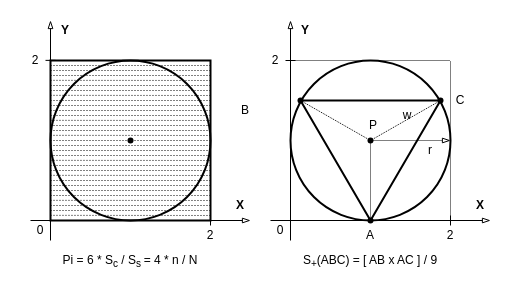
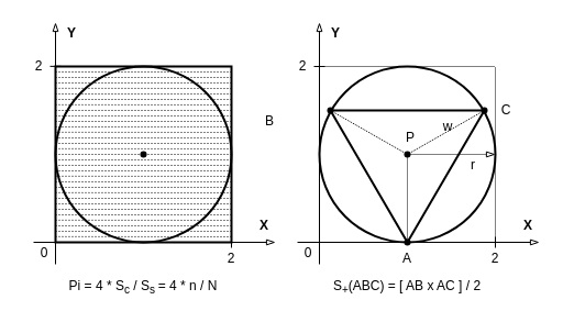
  <mxCell id="0" />
  <mxCell id="1" parent="0" />
  <mxCell id="2" value="" style="triangle;whiteSpace=wrap;html=1;fillColor=none;direction=south;strokeWidth=2;fontFamily=Helvetica;" parent="1" vertex="1"><mxGeometry x="300" y="100" width="140" height="120" as="geometry" /></mxCell>
  <mxCell id="3" value="" style="ellipse;whiteSpace=wrap;html=1;aspect=fixed;fillColor=none;strokeWidth=2;fontFamily=Helvetica;" parent="1" vertex="1"><mxGeometry x="290" y="60" width="160" height="160" as="geometry" /></mxCell>
  <mxCell id="4" value="" style="whiteSpace=wrap;html=1;aspect=fixed;fillColor=none;strokeWidth=2;fontFamily=Helvetica;" parent="1" vertex="1"><mxGeometry x="50" y="60" width="160" height="160" as="geometry" /></mxCell>
  <mxCell id="5" value="" style="endArrow=blockThin;html=1;rounded=0;endFill=0;strokeWidth=1;fontFamily=Helvetica;" parent="1" edge="1"><mxGeometry width="50" height="50" relative="1" as="geometry"><mxPoint x="50" y="240" as="sourcePoint" /><mxPoint x="50" y="20" as="targetPoint" /></mxGeometry></mxCell>
  <mxCell id="6" value="" style="endArrow=blockThin;html=1;rounded=0;endFill=0;strokeWidth=1;fontFamily=Helvetica;" parent="1" edge="1"><mxGeometry width="50" height="50" relative="1" as="geometry"><mxPoint x="30" y="220" as="sourcePoint" /><mxPoint x="250" y="220" as="targetPoint" /></mxGeometry></mxCell>
  <mxCell id="7" value="" style="ellipse;whiteSpace=wrap;html=1;aspect=fixed;fillColor=none;strokeWidth=2;fontFamily=Helvetica;" parent="1" vertex="1"><mxGeometry x="50" y="60" width="160" height="160" as="geometry" /></mxCell>
  <mxCell id="8" value="" style="endArrow=none;dashed=1;html=1;dashPattern=1 2;strokeWidth=1;rounded=0;fontFamily=Helvetica;" parent="1" edge="1"><mxGeometry width="50" height="50" relative="1" as="geometry"><mxPoint x="50" y="210" as="sourcePoint" /><mxPoint x="210" y="210" as="targetPoint" /></mxGeometry></mxCell>
  <mxCell id="9" value="" style="endArrow=none;dashed=1;html=1;dashPattern=1 2;strokeWidth=1;rounded=0;fontFamily=Helvetica;" parent="1" edge="1"><mxGeometry width="50" height="50" relative="1" as="geometry"><mxPoint x="50" y="214.84" as="sourcePoint" /><mxPoint x="210" y="215" as="targetPoint" /></mxGeometry></mxCell>
  <mxCell id="10" value="&lt;b&gt;X&lt;/b&gt;" style="text;html=1;align=center;verticalAlign=middle;whiteSpace=wrap;rounded=0;fontFamily=Helvetica;" parent="1" vertex="1"><mxGeometry x="230" y="190" width="20" height="30" as="geometry" /></mxCell>
  <mxCell id="11" value="&lt;font&gt;&lt;b&gt;Y&lt;/b&gt;&lt;/font&gt;" style="text;html=1;align=center;verticalAlign=middle;whiteSpace=wrap;rounded=0;fontFamily=Helvetica;" parent="1" vertex="1"><mxGeometry x="50" y="20" width="30" height="20" as="geometry" /></mxCell>
- <mxCell id="12" value="Pi = 6 * S&lt;sub style=&quot;&quot;&gt;c&lt;/sub&gt;&amp;nbsp;/ S&lt;sub style=&quot;&quot;&gt;s&amp;nbsp;&lt;/sub&gt;= 4 * n / N" style="text;html=1;align=center;verticalAlign=middle;whiteSpace=wrap;rounded=0;fontFamily=Helvetica;" parent="1" vertex="1"><mxGeometry x="30" y="251" width="200" height="20" as="geometry" /></mxCell>
+ <mxCell id="12" value="Pi = 4 * S&lt;sub style=&quot;&quot;&gt;c&lt;/sub&gt;&amp;nbsp;/ S&lt;sub style=&quot;&quot;&gt;s&amp;nbsp;&lt;/sub&gt;= 4 * n / N" style="text;html=1;align=center;verticalAlign=middle;whiteSpace=wrap;rounded=0;fontFamily=Helvetica;" parent="1" vertex="1"><mxGeometry x="30" y="251" width="200" height="20" as="geometry" /></mxCell>
  <mxCell id="13" value="" style="endArrow=blockThin;html=1;rounded=0;endFill=0;strokeWidth=1;exitX=1;exitY=1;exitDx=0;exitDy=0;fontFamily=Helvetica;" parent="1" source="20" edge="1"><mxGeometry width="50" height="50" relative="1" as="geometry"><mxPoint x="290" y="220" as="sourcePoint" /><mxPoint x="290" y="20" as="targetPoint" /></mxGeometry></mxCell>
  <mxCell id="14" value="&lt;font&gt;&lt;b&gt;Y&lt;/b&gt;&lt;/font&gt;" style="text;html=1;align=center;verticalAlign=middle;whiteSpace=wrap;rounded=0;fontFamily=Helvetica;" parent="1" vertex="1"><mxGeometry x="290" y="20" width="30" height="20" as="geometry" /></mxCell>
  <mxCell id="15" value="" style="endArrow=blockThin;html=1;rounded=0;endFill=0;strokeWidth=1;exitX=0;exitY=0;exitDx=0;exitDy=0;fontFamily=Helvetica;" parent="1" source="20" edge="1"><mxGeometry width="50" height="50" relative="1" as="geometry"><mxPoint x="290" y="220" as="sourcePoint" /><mxPoint x="490" y="220" as="targetPoint" /></mxGeometry></mxCell>
  <mxCell id="16" value="&lt;font&gt;&lt;b&gt;X&lt;/b&gt;&lt;/font&gt;" style="text;html=1;align=center;verticalAlign=middle;whiteSpace=wrap;rounded=0;fontFamily=Helvetica;" parent="1" vertex="1"><mxGeometry x="470" y="190" width="20" height="30" as="geometry" /></mxCell>
  <mxCell id="17" value="&lt;font&gt;P&lt;/font&gt;" style="text;html=1;align=center;verticalAlign=middle;whiteSpace=wrap;rounded=0;fontFamily=Helvetica;" parent="1" vertex="1"><mxGeometry x="363" y="110" width="20" height="30" as="geometry" /></mxCell>
  <mxCell id="18" value="&lt;font&gt;2&lt;/font&gt;" style="text;html=1;align=center;verticalAlign=middle;whiteSpace=wrap;rounded=0;fontFamily=Helvetica;" parent="1" vertex="1"><mxGeometry x="440" y="220" width="20" height="30" as="geometry" /></mxCell>
  <mxCell id="19" value="&lt;font&gt;2&lt;/font&gt;" style="text;html=1;align=center;verticalAlign=middle;whiteSpace=wrap;rounded=0;fontFamily=Helvetica;" parent="1" vertex="1"><mxGeometry x="260" y="50" width="30" height="20" as="geometry" /></mxCell>
  <mxCell id="20" value="&lt;font&gt;0&lt;/font&gt;" style="text;html=1;align=center;verticalAlign=middle;whiteSpace=wrap;rounded=0;fontFamily=Helvetica;" parent="1" vertex="1"><mxGeometry x="270" y="220" width="20" height="20" as="geometry" /></mxCell>
  <mxCell id="21" value="&lt;font&gt;0&lt;/font&gt;" style="text;html=1;align=center;verticalAlign=middle;whiteSpace=wrap;rounded=0;fontFamily=Helvetica;" parent="1" vertex="1"><mxGeometry x="30" y="220" width="20" height="20" as="geometry" /></mxCell>
  <mxCell id="22" value="&lt;font&gt;2&lt;/font&gt;" style="text;html=1;align=center;verticalAlign=middle;whiteSpace=wrap;rounded=0;fontFamily=Helvetica;" parent="1" vertex="1"><mxGeometry x="200" y="220" width="20" height="30" as="geometry" /></mxCell>
  <mxCell id="23" value="2" style="text;html=1;align=center;verticalAlign=middle;whiteSpace=wrap;rounded=0;fontFamily=Helvetica;" parent="1" vertex="1"><mxGeometry x="20" y="50" width="30" height="20" as="geometry" /></mxCell>
  <mxCell id="24" value="" style="endArrow=none;dashed=1;html=1;dashPattern=1 2;strokeWidth=1;rounded=0;fontFamily=Helvetica;" parent="1" edge="1"><mxGeometry width="50" height="50" relative="1" as="geometry"><mxPoint x="50" y="205" as="sourcePoint" /><mxPoint x="210" y="205" as="targetPoint" /></mxGeometry></mxCell>
  <mxCell id="25" value="" style="endArrow=none;dashed=1;html=1;dashPattern=1 2;strokeWidth=1;rounded=0;fontFamily=Helvetica;" parent="1" edge="1"><mxGeometry width="50" height="50" relative="1" as="geometry"><mxPoint x="50" y="195" as="sourcePoint" /><mxPoint x="210" y="195" as="targetPoint" /></mxGeometry></mxCell>
  <mxCell id="26" value="" style="endArrow=none;dashed=1;html=1;dashPattern=1 2;strokeWidth=1;rounded=0;fontFamily=Helvetica;" parent="1" edge="1"><mxGeometry width="50" height="50" relative="1" as="geometry"><mxPoint x="50" y="199.84" as="sourcePoint" /><mxPoint x="210" y="200" as="targetPoint" /></mxGeometry></mxCell>
  <mxCell id="27" value="" style="endArrow=none;dashed=1;html=1;dashPattern=1 2;strokeWidth=1;rounded=0;fontFamily=Helvetica;" parent="1" edge="1"><mxGeometry width="50" height="50" relative="1" as="geometry"><mxPoint x="50" y="190" as="sourcePoint" /><mxPoint x="210" y="190" as="targetPoint" /></mxGeometry></mxCell>
  <mxCell id="28" value="" style="endArrow=none;dashed=1;html=1;dashPattern=1 2;strokeWidth=1;rounded=0;fontFamily=Helvetica;" parent="1" edge="1"><mxGeometry width="50" height="50" relative="1" as="geometry"><mxPoint x="50" y="185" as="sourcePoint" /><mxPoint x="210" y="185" as="targetPoint" /></mxGeometry></mxCell>
  <mxCell id="29" value="" style="endArrow=none;dashed=1;html=1;dashPattern=1 2;strokeWidth=1;rounded=0;fontFamily=Helvetica;" parent="1" edge="1"><mxGeometry width="50" height="50" relative="1" as="geometry"><mxPoint x="50" y="180" as="sourcePoint" /><mxPoint x="210" y="180" as="targetPoint" /></mxGeometry></mxCell>
  <mxCell id="30" value="" style="endArrow=none;dashed=1;html=1;dashPattern=1 2;strokeWidth=1;rounded=0;fontFamily=Helvetica;" parent="1" edge="1"><mxGeometry width="50" height="50" relative="1" as="geometry"><mxPoint x="50" y="170" as="sourcePoint" /><mxPoint x="210" y="170" as="targetPoint" /></mxGeometry></mxCell>
  <mxCell id="31" value="" style="endArrow=none;dashed=1;html=1;dashPattern=1 2;strokeWidth=1;rounded=0;fontFamily=Helvetica;" parent="1" edge="1"><mxGeometry width="50" height="50" relative="1" as="geometry"><mxPoint x="50" y="174.84" as="sourcePoint" /><mxPoint x="210" y="175" as="targetPoint" /></mxGeometry></mxCell>
  <mxCell id="32" value="" style="endArrow=none;dashed=1;html=1;dashPattern=1 2;strokeWidth=1;rounded=0;fontFamily=Helvetica;" parent="1" edge="1"><mxGeometry width="50" height="50" relative="1" as="geometry"><mxPoint x="50" y="165" as="sourcePoint" /><mxPoint x="210" y="165" as="targetPoint" /></mxGeometry></mxCell>
  <mxCell id="33" value="" style="endArrow=none;dashed=1;html=1;dashPattern=1 2;strokeWidth=1;rounded=0;fontFamily=Helvetica;" parent="1" edge="1"><mxGeometry width="50" height="50" relative="1" as="geometry"><mxPoint x="50" y="155" as="sourcePoint" /><mxPoint x="210" y="155" as="targetPoint" /></mxGeometry></mxCell>
  <mxCell id="34" value="" style="endArrow=none;dashed=1;html=1;dashPattern=1 2;strokeWidth=1;rounded=0;fontFamily=Helvetica;" parent="1" edge="1"><mxGeometry width="50" height="50" relative="1" as="geometry"><mxPoint x="50" y="159.84" as="sourcePoint" /><mxPoint x="210" y="160" as="targetPoint" /></mxGeometry></mxCell>
  <mxCell id="35" value="" style="endArrow=none;dashed=1;html=1;dashPattern=1 2;strokeWidth=1;rounded=0;fontFamily=Helvetica;" parent="1" edge="1"><mxGeometry width="50" height="50" relative="1" as="geometry"><mxPoint x="50" y="150" as="sourcePoint" /><mxPoint x="210" y="150" as="targetPoint" /></mxGeometry></mxCell>
  <mxCell id="36" value="" style="endArrow=none;dashed=1;html=1;dashPattern=1 2;strokeWidth=1;rounded=0;fontFamily=Helvetica;" parent="1" edge="1"><mxGeometry width="50" height="50" relative="1" as="geometry"><mxPoint x="50" y="145" as="sourcePoint" /><mxPoint x="210" y="145" as="targetPoint" /></mxGeometry></mxCell>
  <mxCell id="37" value="" style="endArrow=none;dashed=1;html=1;dashPattern=1 2;strokeWidth=1;rounded=0;fontFamily=Helvetica;" parent="1" edge="1"><mxGeometry width="50" height="50" relative="1" as="geometry"><mxPoint x="50" y="130" as="sourcePoint" /><mxPoint x="210" y="130" as="targetPoint" /></mxGeometry></mxCell>
  <mxCell id="38" value="" style="endArrow=none;dashed=1;html=1;dashPattern=1 2;strokeWidth=1;rounded=0;fontFamily=Helvetica;" parent="1" edge="1"><mxGeometry width="50" height="50" relative="1" as="geometry"><mxPoint x="50" y="134.84" as="sourcePoint" /><mxPoint x="210" y="135" as="targetPoint" /></mxGeometry></mxCell>
  <mxCell id="39" value="" style="endArrow=none;dashed=1;html=1;dashPattern=1 2;strokeWidth=1;rounded=0;fontFamily=Helvetica;" parent="1" edge="1"><mxGeometry width="50" height="50" relative="1" as="geometry"><mxPoint x="50" y="125" as="sourcePoint" /><mxPoint x="210" y="125" as="targetPoint" /></mxGeometry></mxCell>
  <mxCell id="40" value="" style="endArrow=none;dashed=1;html=1;dashPattern=1 2;strokeWidth=1;rounded=0;fontFamily=Helvetica;" parent="1" edge="1"><mxGeometry width="50" height="50" relative="1" as="geometry"><mxPoint x="50" y="115" as="sourcePoint" /><mxPoint x="210" y="115" as="targetPoint" /></mxGeometry></mxCell>
  <mxCell id="41" value="" style="endArrow=none;dashed=1;html=1;dashPattern=1 2;strokeWidth=1;rounded=0;fontFamily=Helvetica;" parent="1" edge="1"><mxGeometry width="50" height="50" relative="1" as="geometry"><mxPoint x="50" y="119.84" as="sourcePoint" /><mxPoint x="210" y="120" as="targetPoint" /></mxGeometry></mxCell>
  <mxCell id="42" value="" style="endArrow=none;dashed=1;html=1;dashPattern=1 2;strokeWidth=1;rounded=0;fontFamily=Helvetica;" parent="1" edge="1"><mxGeometry width="50" height="50" relative="1" as="geometry"><mxPoint x="50" y="110" as="sourcePoint" /><mxPoint x="210" y="110" as="targetPoint" /></mxGeometry></mxCell>
  <mxCell id="43" value="" style="endArrow=none;dashed=1;html=1;dashPattern=1 2;strokeWidth=1;rounded=0;fontFamily=Helvetica;" parent="1" edge="1"><mxGeometry width="50" height="50" relative="1" as="geometry"><mxPoint x="50" y="105" as="sourcePoint" /><mxPoint x="210" y="105" as="targetPoint" /></mxGeometry></mxCell>
  <mxCell id="44" value="" style="endArrow=none;dashed=1;html=1;dashPattern=1 2;strokeWidth=1;rounded=0;fontFamily=Helvetica;" parent="1" edge="1"><mxGeometry width="50" height="50" relative="1" as="geometry"><mxPoint x="50" y="100" as="sourcePoint" /><mxPoint x="210" y="100" as="targetPoint" /></mxGeometry></mxCell>
  <mxCell id="45" value="" style="endArrow=none;dashed=1;html=1;dashPattern=1 2;strokeWidth=1;rounded=0;fontFamily=Helvetica;" parent="1" edge="1"><mxGeometry width="50" height="50" relative="1" as="geometry"><mxPoint x="50" y="90" as="sourcePoint" /><mxPoint x="210" y="90" as="targetPoint" /></mxGeometry></mxCell>
  <mxCell id="46" value="" style="endArrow=none;dashed=1;html=1;dashPattern=1 2;strokeWidth=1;rounded=0;fontFamily=Helvetica;" parent="1" edge="1"><mxGeometry width="50" height="50" relative="1" as="geometry"><mxPoint x="50" y="94.84" as="sourcePoint" /><mxPoint x="210" y="95" as="targetPoint" /></mxGeometry></mxCell>
  <mxCell id="47" value="" style="endArrow=none;dashed=1;html=1;dashPattern=1 2;strokeWidth=1;rounded=0;fontFamily=Helvetica;" parent="1" edge="1"><mxGeometry width="50" height="50" relative="1" as="geometry"><mxPoint x="50" y="85" as="sourcePoint" /><mxPoint x="210" y="85" as="targetPoint" /></mxGeometry></mxCell>
  <mxCell id="48" value="" style="endArrow=none;dashed=1;html=1;dashPattern=1 2;strokeWidth=1;rounded=0;fontFamily=Helvetica;" parent="1" edge="1"><mxGeometry width="50" height="50" relative="1" as="geometry"><mxPoint x="50" y="75" as="sourcePoint" /><mxPoint x="210" y="75" as="targetPoint" /></mxGeometry></mxCell>
  <mxCell id="49" value="" style="endArrow=none;dashed=1;html=1;dashPattern=1 2;strokeWidth=1;rounded=0;fontFamily=Helvetica;" parent="1" edge="1"><mxGeometry width="50" height="50" relative="1" as="geometry"><mxPoint x="50" y="79.84" as="sourcePoint" /><mxPoint x="210" y="80" as="targetPoint" /></mxGeometry></mxCell>
  <mxCell id="50" value="" style="endArrow=none;dashed=1;html=1;dashPattern=1 2;strokeWidth=1;rounded=0;fontFamily=Helvetica;" parent="1" edge="1"><mxGeometry width="50" height="50" relative="1" as="geometry"><mxPoint x="50" y="70" as="sourcePoint" /><mxPoint x="210" y="70" as="targetPoint" /></mxGeometry></mxCell>
  <mxCell id="51" value="" style="endArrow=none;dashed=1;html=1;dashPattern=1 2;strokeWidth=1;rounded=0;fontFamily=Helvetica;" parent="1" edge="1"><mxGeometry width="50" height="50" relative="1" as="geometry"><mxPoint x="50" y="65" as="sourcePoint" /><mxPoint x="210" y="65" as="targetPoint" /></mxGeometry></mxCell>
  <mxCell id="52" value="" style="endArrow=none;dashed=1;html=1;dashPattern=1 2;strokeWidth=1;rounded=0;fontFamily=Helvetica;" parent="1" edge="1"><mxGeometry width="50" height="50" relative="1" as="geometry"><mxPoint x="50" y="140" as="sourcePoint" /><mxPoint x="210" y="140" as="targetPoint" /></mxGeometry></mxCell>
  <mxCell id="53" value="A" style="text;html=1;align=center;verticalAlign=middle;whiteSpace=wrap;rounded=0;fontFamily=Helvetica;" parent="1" vertex="1"><mxGeometry x="360" y="220" width="20" height="30" as="geometry" /></mxCell>
  <mxCell id="54" value="" style="shape=waypoint;sketch=0;fillStyle=solid;size=6;pointerEvents=1;points=[];fillColor=none;resizable=0;rotatable=0;perimeter=centerPerimeter;snapToPoint=1;fontFamily=Helvetica;" parent="1" vertex="1"><mxGeometry x="360" y="210" width="20" height="20" as="geometry" /></mxCell>
  <mxCell id="55" value="" style="shape=waypoint;sketch=0;fillStyle=solid;size=6;pointerEvents=1;points=[];fillColor=none;resizable=0;rotatable=0;perimeter=centerPerimeter;snapToPoint=1;fontFamily=Helvetica;" parent="1" vertex="1"><mxGeometry x="120" y="130" width="20" height="20" as="geometry" /></mxCell>
  <mxCell id="56" value="" style="shape=waypoint;sketch=0;fillStyle=solid;size=6;pointerEvents=1;points=[];fillColor=none;resizable=0;rotatable=0;perimeter=centerPerimeter;snapToPoint=1;fontFamily=Helvetica;" parent="1" vertex="1"><mxGeometry x="360" y="130" width="20" height="20" as="geometry" /></mxCell>
  <mxCell id="57" value="" style="shape=waypoint;sketch=0;fillStyle=solid;size=6;pointerEvents=1;points=[];fillColor=none;resizable=0;rotatable=0;perimeter=centerPerimeter;snapToPoint=1;fontFamily=Helvetica;" parent="1" vertex="1"><mxGeometry x="290" y="90" width="20" height="20" as="geometry" /></mxCell>
  <mxCell id="58" value="&lt;font&gt;B&lt;/font&gt;" style="text;html=1;align=center;verticalAlign=middle;whiteSpace=wrap;rounded=0;fontFamily=Helvetica;" parent="1" vertex="1"><mxGeometry x="235" y="100" width="20" height="20" as="geometry" /></mxCell>
  <mxCell id="59" value="&lt;font&gt;C&lt;/font&gt;" style="text;html=1;align=center;verticalAlign=middle;whiteSpace=wrap;rounded=0;fontFamily=Helvetica;" parent="1" vertex="1"><mxGeometry x="450" y="90" width="20" height="20" as="geometry" /></mxCell>
  <mxCell id="60" value="" style="endArrow=none;html=1;rounded=0;endFill=0;exitDx=0;exitDy=0;exitPerimeter=0;dashed=1;dashPattern=1 1;fontFamily=Helvetica;" parent="1" source="74" edge="1"><mxGeometry width="50" height="50" relative="1" as="geometry"><mxPoint x="480" y="170" as="sourcePoint" /><mxPoint x="440" y="100" as="targetPoint" /></mxGeometry></mxCell>
  <mxCell id="61" value="" style="endArrow=none;html=1;rounded=0;endFill=0;dashed=1;dashPattern=1 1;fontFamily=Helvetica;" parent="1" source="56" target="57" edge="1"><mxGeometry width="50" height="50" relative="1" as="geometry"><mxPoint x="380" y="150" as="sourcePoint" /><mxPoint x="450" y="110" as="targetPoint" /></mxGeometry></mxCell>
  <mxCell id="62" value="" style="endArrow=none;html=1;rounded=0;endFill=0;dashed=1;dashPattern=1 1;fontFamily=Helvetica;" parent="1" source="56" edge="1"><mxGeometry width="50" height="50" relative="1" as="geometry"><mxPoint x="380" y="150" as="sourcePoint" /><mxPoint x="370" y="220" as="targetPoint" /></mxGeometry></mxCell>
  <mxCell id="63" value="" style="endArrow=blockThin;html=1;rounded=0;entryX=1;entryY=0.5;entryDx=0;entryDy=0;endFill=0;fontFamily=Helvetica;dashed=1;dashPattern=1 1;" parent="1" target="3" edge="1"><mxGeometry width="50" height="50" relative="1" as="geometry"><mxPoint x="370" y="140" as="sourcePoint" /><mxPoint x="520" y="100" as="targetPoint" /></mxGeometry></mxCell>
  <mxCell id="64" value="&lt;font&gt;w&lt;/font&gt;" style="text;html=1;align=center;verticalAlign=middle;whiteSpace=wrap;rounded=0;fontFamily=Helvetica;" parent="1" vertex="1"><mxGeometry x="397" y="105" width="20" height="20" as="geometry" /></mxCell>
- <mxCell id="65" value="S&lt;sub style=&quot;&quot;&gt;+&lt;/sub&gt;(ABC) = [ AB x AC ] / 9" style="text;html=1;align=center;verticalAlign=middle;whiteSpace=wrap;rounded=0;fontFamily=Helvetica;" parent="1" vertex="1"><mxGeometry x="270" y="251" width="200" height="20" as="geometry" /></mxCell>
+ <mxCell id="65" value="S&lt;sub style=&quot;&quot;&gt;+&lt;/sub&gt;(ABC) = [ AB x AC ] / 2" style="text;html=1;align=center;verticalAlign=middle;whiteSpace=wrap;rounded=0;fontFamily=Helvetica;" parent="1" vertex="1"><mxGeometry x="270" y="251" width="200" height="20" as="geometry" /></mxCell>
  <mxCell id="66" value="" style="endArrow=none;html=1;rounded=0;fontFamily=Helvetica;" parent="1" edge="1"><mxGeometry width="50" height="50" relative="1" as="geometry"><mxPoint x="285" y="60" as="sourcePoint" /><mxPoint x="295" y="60" as="targetPoint" /></mxGeometry></mxCell>
  <mxCell id="67" value="" style="endArrow=none;html=1;rounded=0;fontFamily=Helvetica;" parent="1" edge="1"><mxGeometry width="50" height="50" relative="1" as="geometry"><mxPoint x="450" y="225" as="sourcePoint" /><mxPoint x="450" y="215" as="targetPoint" /></mxGeometry></mxCell>
  <mxCell id="68" value="" style="endArrow=none;html=1;rounded=0;fontFamily=Helvetica;" parent="1" edge="1"><mxGeometry width="50" height="50" relative="1" as="geometry"><mxPoint x="45" y="59.86" as="sourcePoint" /><mxPoint x="55" y="59.86" as="targetPoint" /></mxGeometry></mxCell>
  <mxCell id="69" value="" style="endArrow=none;html=1;rounded=0;fontFamily=Helvetica;" parent="1" edge="1"><mxGeometry width="50" height="50" relative="1" as="geometry"><mxPoint x="210" y="225" as="sourcePoint" /><mxPoint x="210" y="215" as="targetPoint" /></mxGeometry></mxCell>
  <mxCell id="70" value="&lt;font&gt;r&lt;/font&gt;" style="text;html=1;align=center;verticalAlign=middle;whiteSpace=wrap;rounded=0;fontFamily=Helvetica;" parent="1" vertex="1"><mxGeometry x="419.5" y="140" width="19.5" height="20" as="geometry" /></mxCell>
  <mxCell id="71" value="" style="endArrow=none;html=1;rounded=0;dashed=1;dashPattern=1 1;fontFamily=Helvetica;" parent="1" edge="1"><mxGeometry width="50" height="50" relative="1" as="geometry"><mxPoint x="290" y="60" as="sourcePoint" /><mxPoint x="450" y="60" as="targetPoint" /></mxGeometry></mxCell>
  <mxCell id="72" value="" style="endArrow=none;html=1;rounded=0;exitX=0.5;exitY=0;exitDx=0;exitDy=0;dashed=1;dashPattern=1 1;fontFamily=Helvetica;" parent="1" source="18" edge="1"><mxGeometry width="50" height="50" relative="1" as="geometry"><mxPoint x="520" y="180" as="sourcePoint" /><mxPoint x="450" y="60" as="targetPoint" /></mxGeometry></mxCell>
  <mxCell id="73" value="" style="endArrow=none;html=1;rounded=0;endFill=0;exitX=0.68;exitY=0.62;exitDx=0;exitDy=0;exitPerimeter=0;dashed=1;dashPattern=1 1;fontFamily=Helvetica;" parent="1" source="56" target="74" edge="1"><mxGeometry width="50" height="50" relative="1" as="geometry"><mxPoint x="370" y="140" as="sourcePoint" /><mxPoint x="440" y="100" as="targetPoint" /></mxGeometry></mxCell>
  <mxCell id="74" value="" style="shape=waypoint;sketch=0;fillStyle=solid;size=6;pointerEvents=1;points=[];fillColor=none;resizable=0;rotatable=0;perimeter=centerPerimeter;snapToPoint=1;fontFamily=Helvetica;" parent="1" vertex="1"><mxGeometry x="430" y="90" width="20" height="20" as="geometry" /></mxCell>
